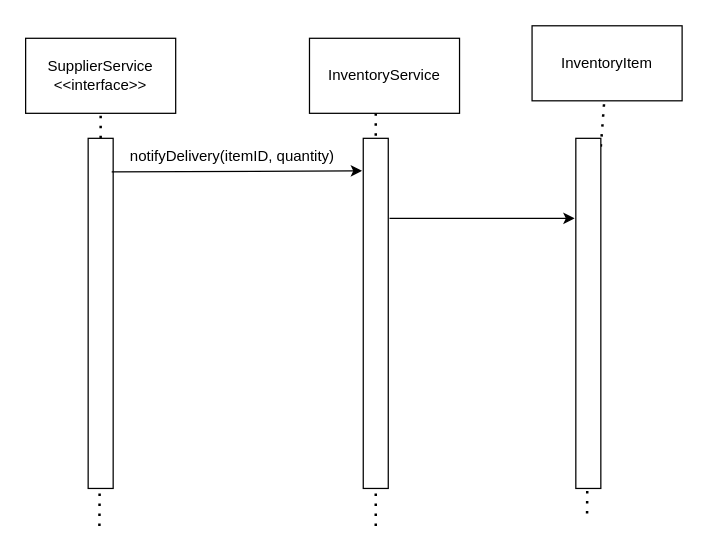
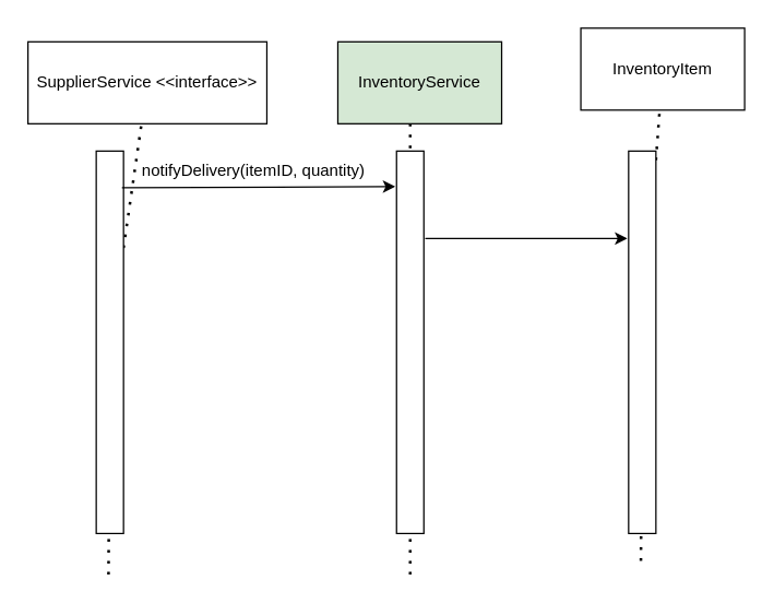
  <mxCell id="0" />
  <mxCell id="1" parent="0" />
- <mxCell id="2" value="SupplierService &amp;lt;&amp;lt;interface&amp;gt;&amp;gt;" style="rounded=0;whiteSpace=wrap;html=1;" vertex="1" parent="1"><mxGeometry x="20" y="30" width="120" height="60" as="geometry" /></mxCell>
+ <mxCell id="2" value="SupplierService &amp;lt;&amp;lt;interface&amp;gt;&amp;gt;" style="rounded=0;whiteSpace=wrap;html=1;" vertex="1" parent="1"><mxGeometry x="20" y="30" width="175" height="60" as="geometry" /></mxCell>
  <mxCell id="3" value="" style="endArrow=none;dashed=1;html=1;dashPattern=1 3;strokeWidth=2;rounded=0;" edge="1" parent="1" source="5" target="2"><mxGeometry width="50" height="50" relative="1" as="geometry"><mxPoint x="79.17" y="539" as="sourcePoint" /><mxPoint x="79.17" y="139" as="targetPoint" /></mxGeometry></mxCell>
  <mxCell id="4" value="" style="endArrow=none;dashed=1;html=1;dashPattern=1 3;strokeWidth=2;rounded=0;" edge="1" parent="1" target="5"><mxGeometry width="50" height="50" relative="1" as="geometry"><mxPoint x="79" y="420" as="sourcePoint" /><mxPoint x="80" y="180" as="targetPoint" /></mxGeometry></mxCell>
  <mxCell id="5" value="" style="rounded=0;whiteSpace=wrap;html=1;" vertex="1" parent="1"><mxGeometry x="70" y="110" width="20" height="280" as="geometry" /></mxCell>
- <mxCell id="6" value="InventoryService" style="rounded=0;whiteSpace=wrap;html=1;" vertex="1" parent="1"><mxGeometry x="247" y="30" width="120" height="60" as="geometry" /></mxCell>
+ <mxCell id="6" value="InventoryService" style="rounded=0;whiteSpace=wrap;html=1;fillColor=#d5e8d4;" vertex="1" parent="1"><mxGeometry x="247" y="30" width="120" height="60" as="geometry" /></mxCell>
  <mxCell id="7" value="" style="endArrow=none;dashed=1;html=1;dashPattern=1 3;strokeWidth=2;rounded=0;entryX=0.5;entryY=1;entryDx=0;entryDy=0;" edge="1" parent="1"><mxGeometry width="50" height="50" relative="1" as="geometry"><mxPoint x="300" y="420" as="sourcePoint" /><mxPoint x="300" y="90" as="targetPoint" /></mxGeometry></mxCell>
  <mxCell id="8" value="" style="rounded=0;whiteSpace=wrap;html=1;" vertex="1" parent="1"><mxGeometry x="290" y="110" width="20" height="280" as="geometry" /></mxCell>
  <mxCell id="9" value="InventoryItem" style="rounded=0;whiteSpace=wrap;html=1;" vertex="1" parent="1"><mxGeometry x="425" y="20" width="120" height="60" as="geometry" /></mxCell>
  <mxCell id="10" value="" style="endArrow=none;dashed=1;html=1;dashPattern=1 3;strokeWidth=2;rounded=0;" edge="1" parent="1" source="12" target="9"><mxGeometry width="50" height="50" relative="1" as="geometry"><mxPoint x="469.17" y="530" as="sourcePoint" /><mxPoint x="469.17" y="130" as="targetPoint" /></mxGeometry></mxCell>
  <mxCell id="11" value="" style="endArrow=none;dashed=1;html=1;dashPattern=1 3;strokeWidth=2;rounded=0;" edge="1" parent="1" target="12"><mxGeometry width="50" height="50" relative="1" as="geometry"><mxPoint x="469" y="410" as="sourcePoint" /><mxPoint x="470" y="171" as="targetPoint" /></mxGeometry></mxCell>
  <mxCell id="12" value="" style="rounded=0;whiteSpace=wrap;html=1;" vertex="1" parent="1"><mxGeometry x="460" y="110" width="20" height="280" as="geometry" /></mxCell>
  <mxCell id="13" value="" style="endArrow=classic;html=1;rounded=0;exitX=0.942;exitY=0.096;exitDx=0;exitDy=0;exitPerimeter=0;" edge="1" parent="1" source="5"><mxGeometry width="50" height="50" relative="1" as="geometry"><mxPoint x="309" y="280" as="sourcePoint" /><mxPoint x="289" y="136" as="targetPoint" /></mxGeometry></mxCell>
  <mxCell id="14" value="notifyDelivery(itemID, quantity)" style="text;html=1;align=center;verticalAlign=middle;resizable=0;points=[];autosize=1;strokeColor=none;fillColor=none;" vertex="1" parent="1"><mxGeometry x="90" y="110" width="190" height="30" as="geometry" /></mxCell>
  <mxCell id="15" value="" style="endArrow=classic;html=1;rounded=0;" edge="1" parent="1"><mxGeometry width="50" height="50" relative="1" as="geometry"><mxPoint x="311" y="174" as="sourcePoint" /><mxPoint x="459" y="174" as="targetPoint" /></mxGeometry></mxCell>
